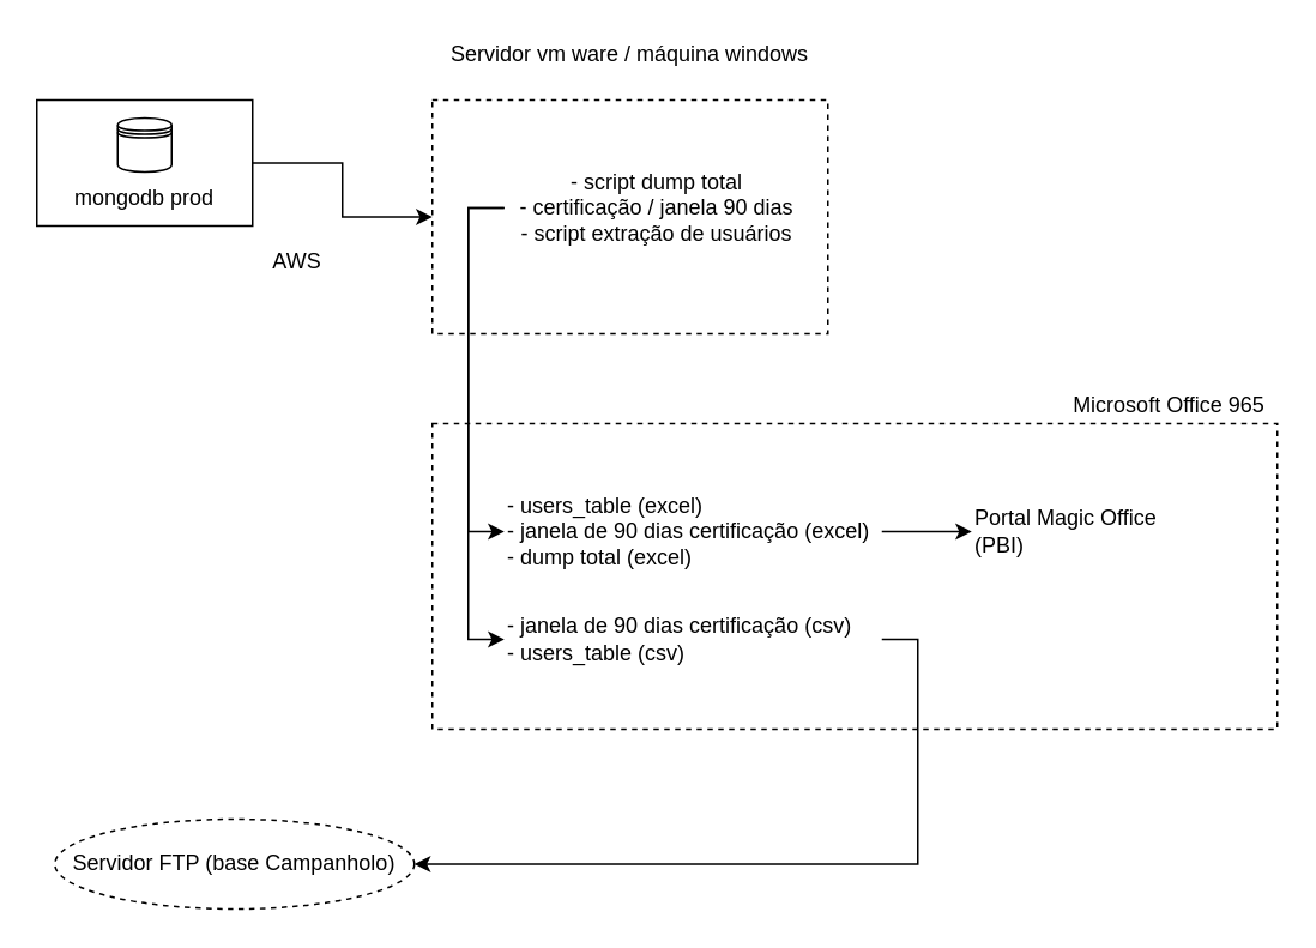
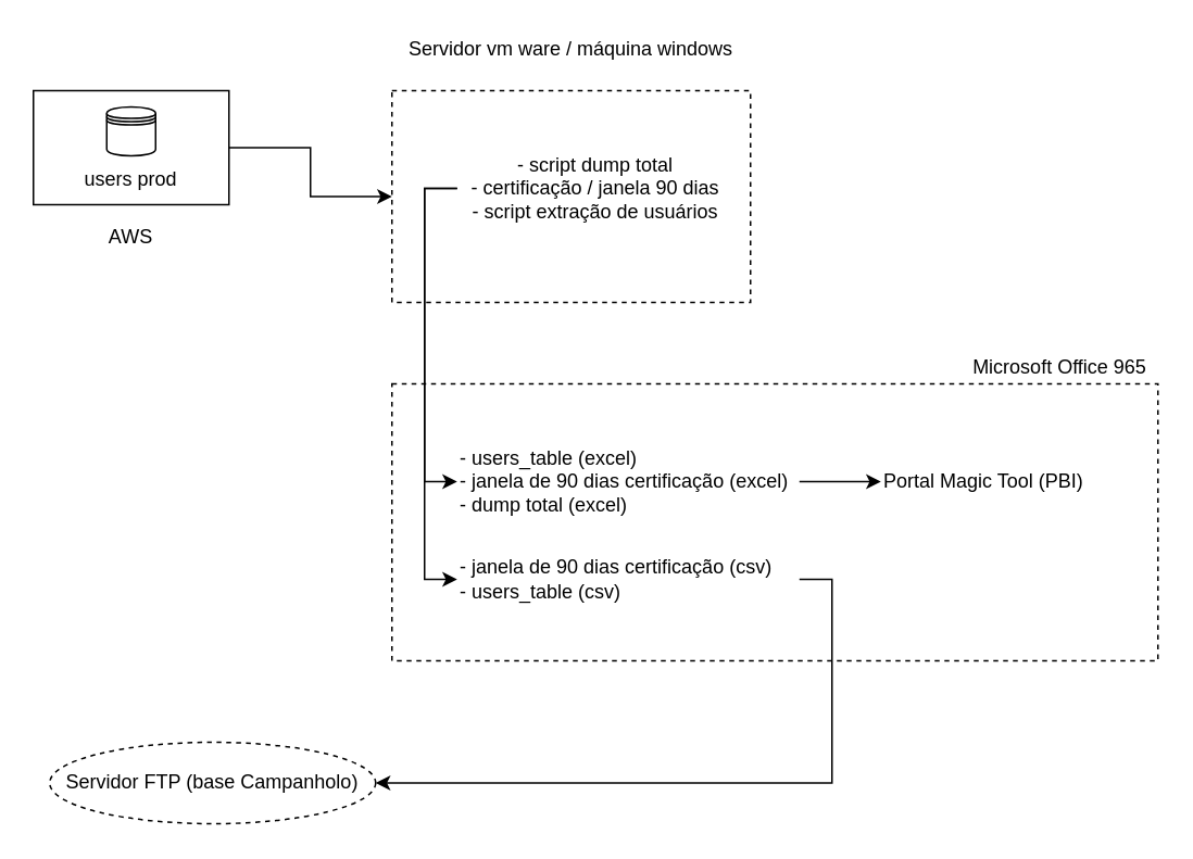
  <mxCell id="0" />
  <mxCell id="1" parent="0" />
  <mxCell id="2" value="" style="rounded=0;whiteSpace=wrap;html=1;dashed=1;" vertex="1" parent="1"><mxGeometry x="240" y="235" width="470" height="170" as="geometry" /></mxCell>
  <mxCell id="3" value="" style="edgeStyle=orthogonalEdgeStyle;rounded=0;orthogonalLoop=1;jettySize=auto;html=1;" edge="1" parent="1" source="4" target="8"><mxGeometry relative="1" as="geometry" /></mxCell>
  <mxCell id="4" value="" style="rounded=0;whiteSpace=wrap;html=1;" vertex="1" parent="1"><mxGeometry x="20" y="55" width="120" height="70" as="geometry" /></mxCell>
- <mxCell id="5" value="AWS" style="text;html=1;strokeColor=none;fillColor=none;align=center;verticalAlign=middle;whiteSpace=wrap;rounded=0;" vertex="1" parent="1"><mxGeometry x="135" y="135" width="60" height="20" as="geometry" /></mxCell>
+ <mxCell id="5" value="AWS" style="text;html=1;strokeColor=none;fillColor=none;align=center;verticalAlign=middle;whiteSpace=wrap;rounded=0;" vertex="1" parent="1"><mxGeometry x="50" y="135" width="60" height="20" as="geometry" /></mxCell>
  <mxCell id="6" value="" style="shape=datastore;whiteSpace=wrap;html=1;" vertex="1" parent="1"><mxGeometry x="65" y="65" width="30" height="30" as="geometry" /></mxCell>
- <mxCell id="7" value="mongodb prod" style="text;html=1;strokeColor=none;fillColor=none;align=center;verticalAlign=middle;whiteSpace=wrap;rounded=0;" vertex="1" parent="1"><mxGeometry x="40" y="95" width="80" height="30" as="geometry" /></mxCell>
+ <mxCell id="7" value="users prod" style="text;html=1;strokeColor=none;fillColor=none;align=center;verticalAlign=middle;whiteSpace=wrap;rounded=0;" vertex="1" parent="1"><mxGeometry x="40" y="95" width="80" height="30" as="geometry" /></mxCell>
  <mxCell id="8" value="" style="rounded=0;whiteSpace=wrap;html=1;dashed=1;" vertex="1" parent="1"><mxGeometry x="240" y="55" width="220" height="130" as="geometry" /></mxCell>
  <mxCell id="9" value="Servidor vm ware / máquina windows" style="text;html=1;strokeColor=none;fillColor=none;align=center;verticalAlign=middle;whiteSpace=wrap;rounded=0;" vertex="1" parent="1"><mxGeometry x="240" y="20" width="220" height="20" as="geometry" /></mxCell>
  <mxCell id="10" style="edgeStyle=orthogonalEdgeStyle;rounded=0;orthogonalLoop=1;jettySize=auto;html=1;exitX=0;exitY=0.5;exitDx=0;exitDy=0;entryX=0;entryY=0.5;entryDx=0;entryDy=0;" edge="1" parent="1" source="12" target="14"><mxGeometry relative="1" as="geometry" /></mxCell>
  <mxCell id="11" style="edgeStyle=orthogonalEdgeStyle;rounded=0;orthogonalLoop=1;jettySize=auto;html=1;exitX=0;exitY=0.5;exitDx=0;exitDy=0;entryX=0;entryY=0.5;entryDx=0;entryDy=0;" edge="1" parent="1" source="12" target="16"><mxGeometry relative="1" as="geometry" /></mxCell>
  <mxCell id="12" value="- script dump total&lt;br&gt;- certificação / janela 90 dias&lt;br&gt;- script extração de usuários" style="text;html=1;strokeColor=none;fillColor=none;align=center;verticalAlign=middle;whiteSpace=wrap;rounded=0;" vertex="1" parent="1"><mxGeometry x="280" y="95" width="170" height="40" as="geometry" /></mxCell>
  <mxCell id="13" style="edgeStyle=orthogonalEdgeStyle;rounded=0;orthogonalLoop=1;jettySize=auto;html=1;exitX=1;exitY=0.5;exitDx=0;exitDy=0;entryX=0;entryY=0.5;entryDx=0;entryDy=0;" edge="1" parent="1" source="14" target="17"><mxGeometry relative="1" as="geometry" /></mxCell>
  <mxCell id="14" value="- users_table (excel)&lt;br&gt;- janela de 90 dias certificação (excel)&lt;br&gt;&lt;div style=&quot;&quot;&gt;&lt;span style=&quot;background-color: initial;&quot;&gt;- dump total (excel)&lt;/span&gt;&lt;/div&gt;" style="text;html=1;strokeColor=none;fillColor=none;align=left;verticalAlign=middle;whiteSpace=wrap;rounded=0;" vertex="1" parent="1"><mxGeometry x="280" y="265" width="210" height="60" as="geometry" /></mxCell>
  <mxCell id="15" style="edgeStyle=orthogonalEdgeStyle;rounded=0;orthogonalLoop=1;jettySize=auto;html=1;exitX=1;exitY=0.5;exitDx=0;exitDy=0;entryX=1;entryY=0.5;entryDx=0;entryDy=0;" edge="1" parent="1" source="16" target="19"><mxGeometry relative="1" as="geometry" /></mxCell>
  <mxCell id="16" value="- janela de 90 dias certificação (csv)&lt;br&gt;- users_table (csv)" style="text;html=1;strokeColor=none;fillColor=none;align=left;verticalAlign=middle;whiteSpace=wrap;rounded=0;" vertex="1" parent="1"><mxGeometry x="280" y="325" width="210" height="60" as="geometry" /></mxCell>
- <mxCell id="17" value="Portal Magic Office (PBI)" style="text;html=1;strokeColor=none;fillColor=none;align=left;verticalAlign=middle;whiteSpace=wrap;rounded=0;" vertex="1" parent="1"><mxGeometry x="540" y="265" width="130" height="60" as="geometry" /></mxCell>
+ <mxCell id="17" value="Portal Magic Tool (PBI)" style="text;html=1;strokeColor=none;fillColor=none;align=left;verticalAlign=middle;whiteSpace=wrap;rounded=0;" vertex="1" parent="1"><mxGeometry x="540" y="265" width="130" height="60" as="geometry" /></mxCell>
  <mxCell id="18" value="Microsoft Office 965" style="text;html=1;strokeColor=none;fillColor=none;align=center;verticalAlign=middle;whiteSpace=wrap;rounded=0;" vertex="1" parent="1"><mxGeometry x="590" y="215" width="120" height="20" as="geometry" /></mxCell>
  <mxCell id="19" value="Servidor FTP (base Campanholo)" style="ellipse;whiteSpace=wrap;html=1;dashed=1;" vertex="1" parent="1"><mxGeometry x="30" y="455" width="200" height="50" as="geometry" /></mxCell>
